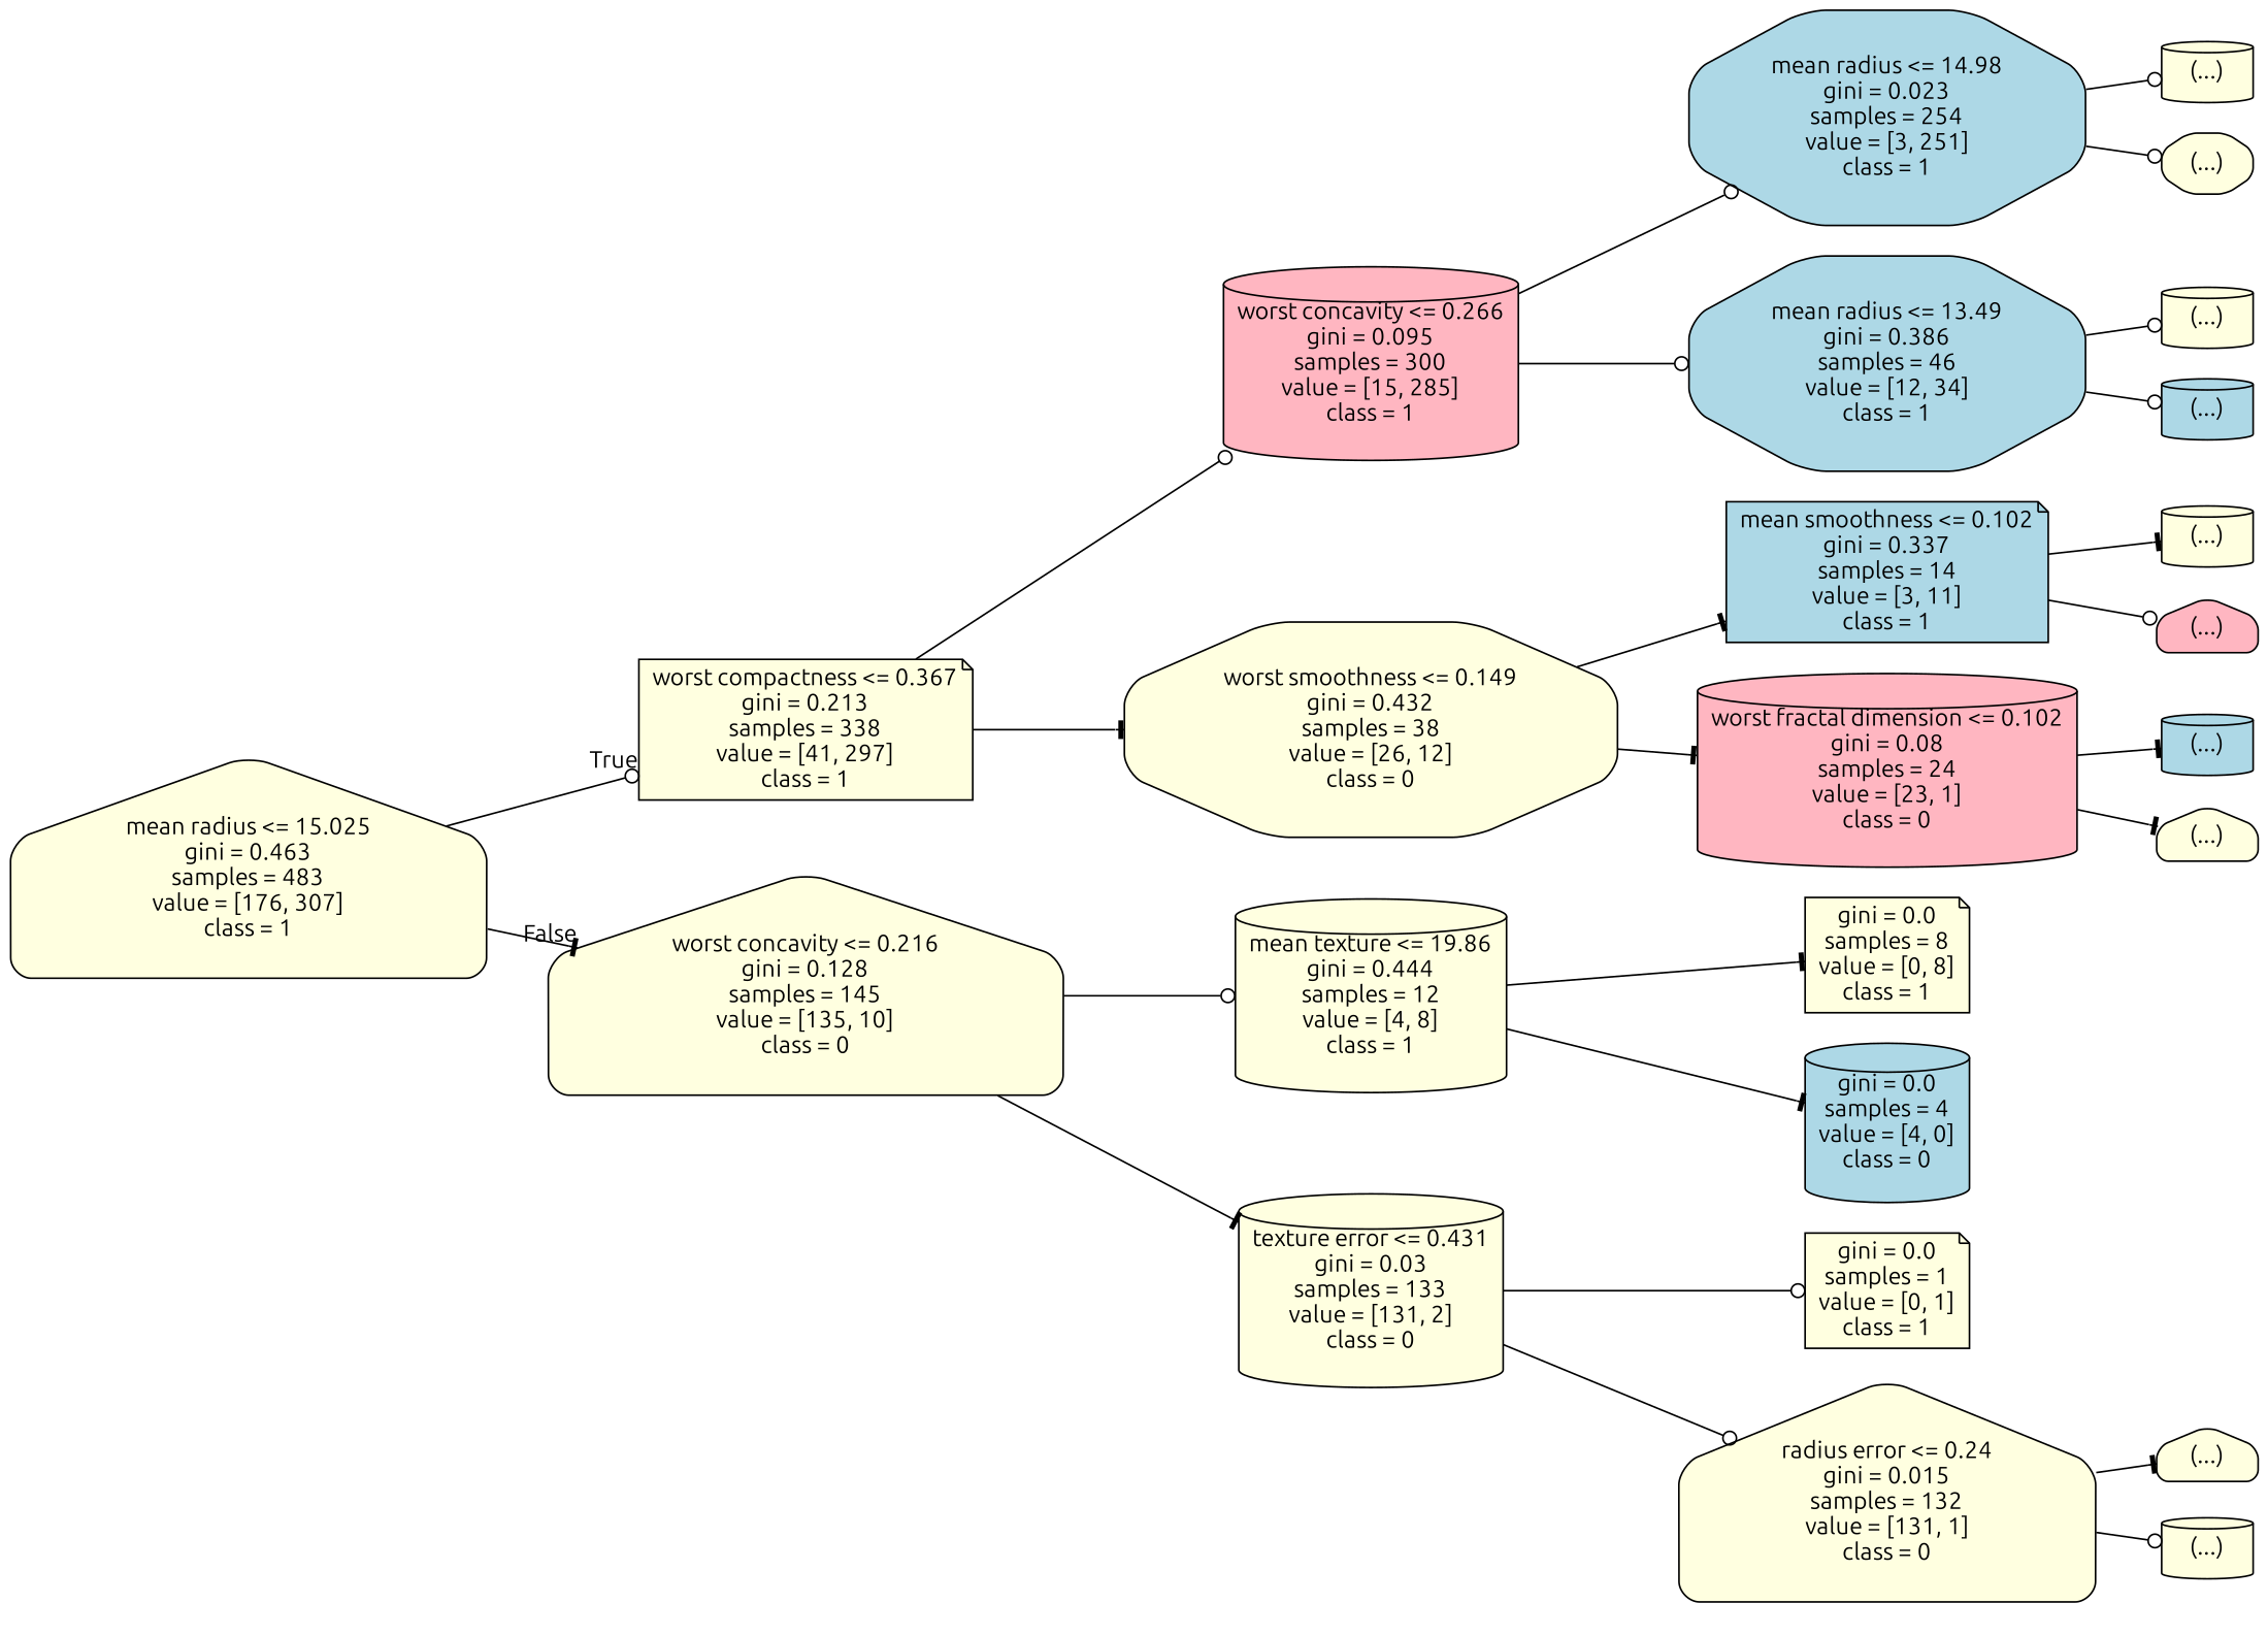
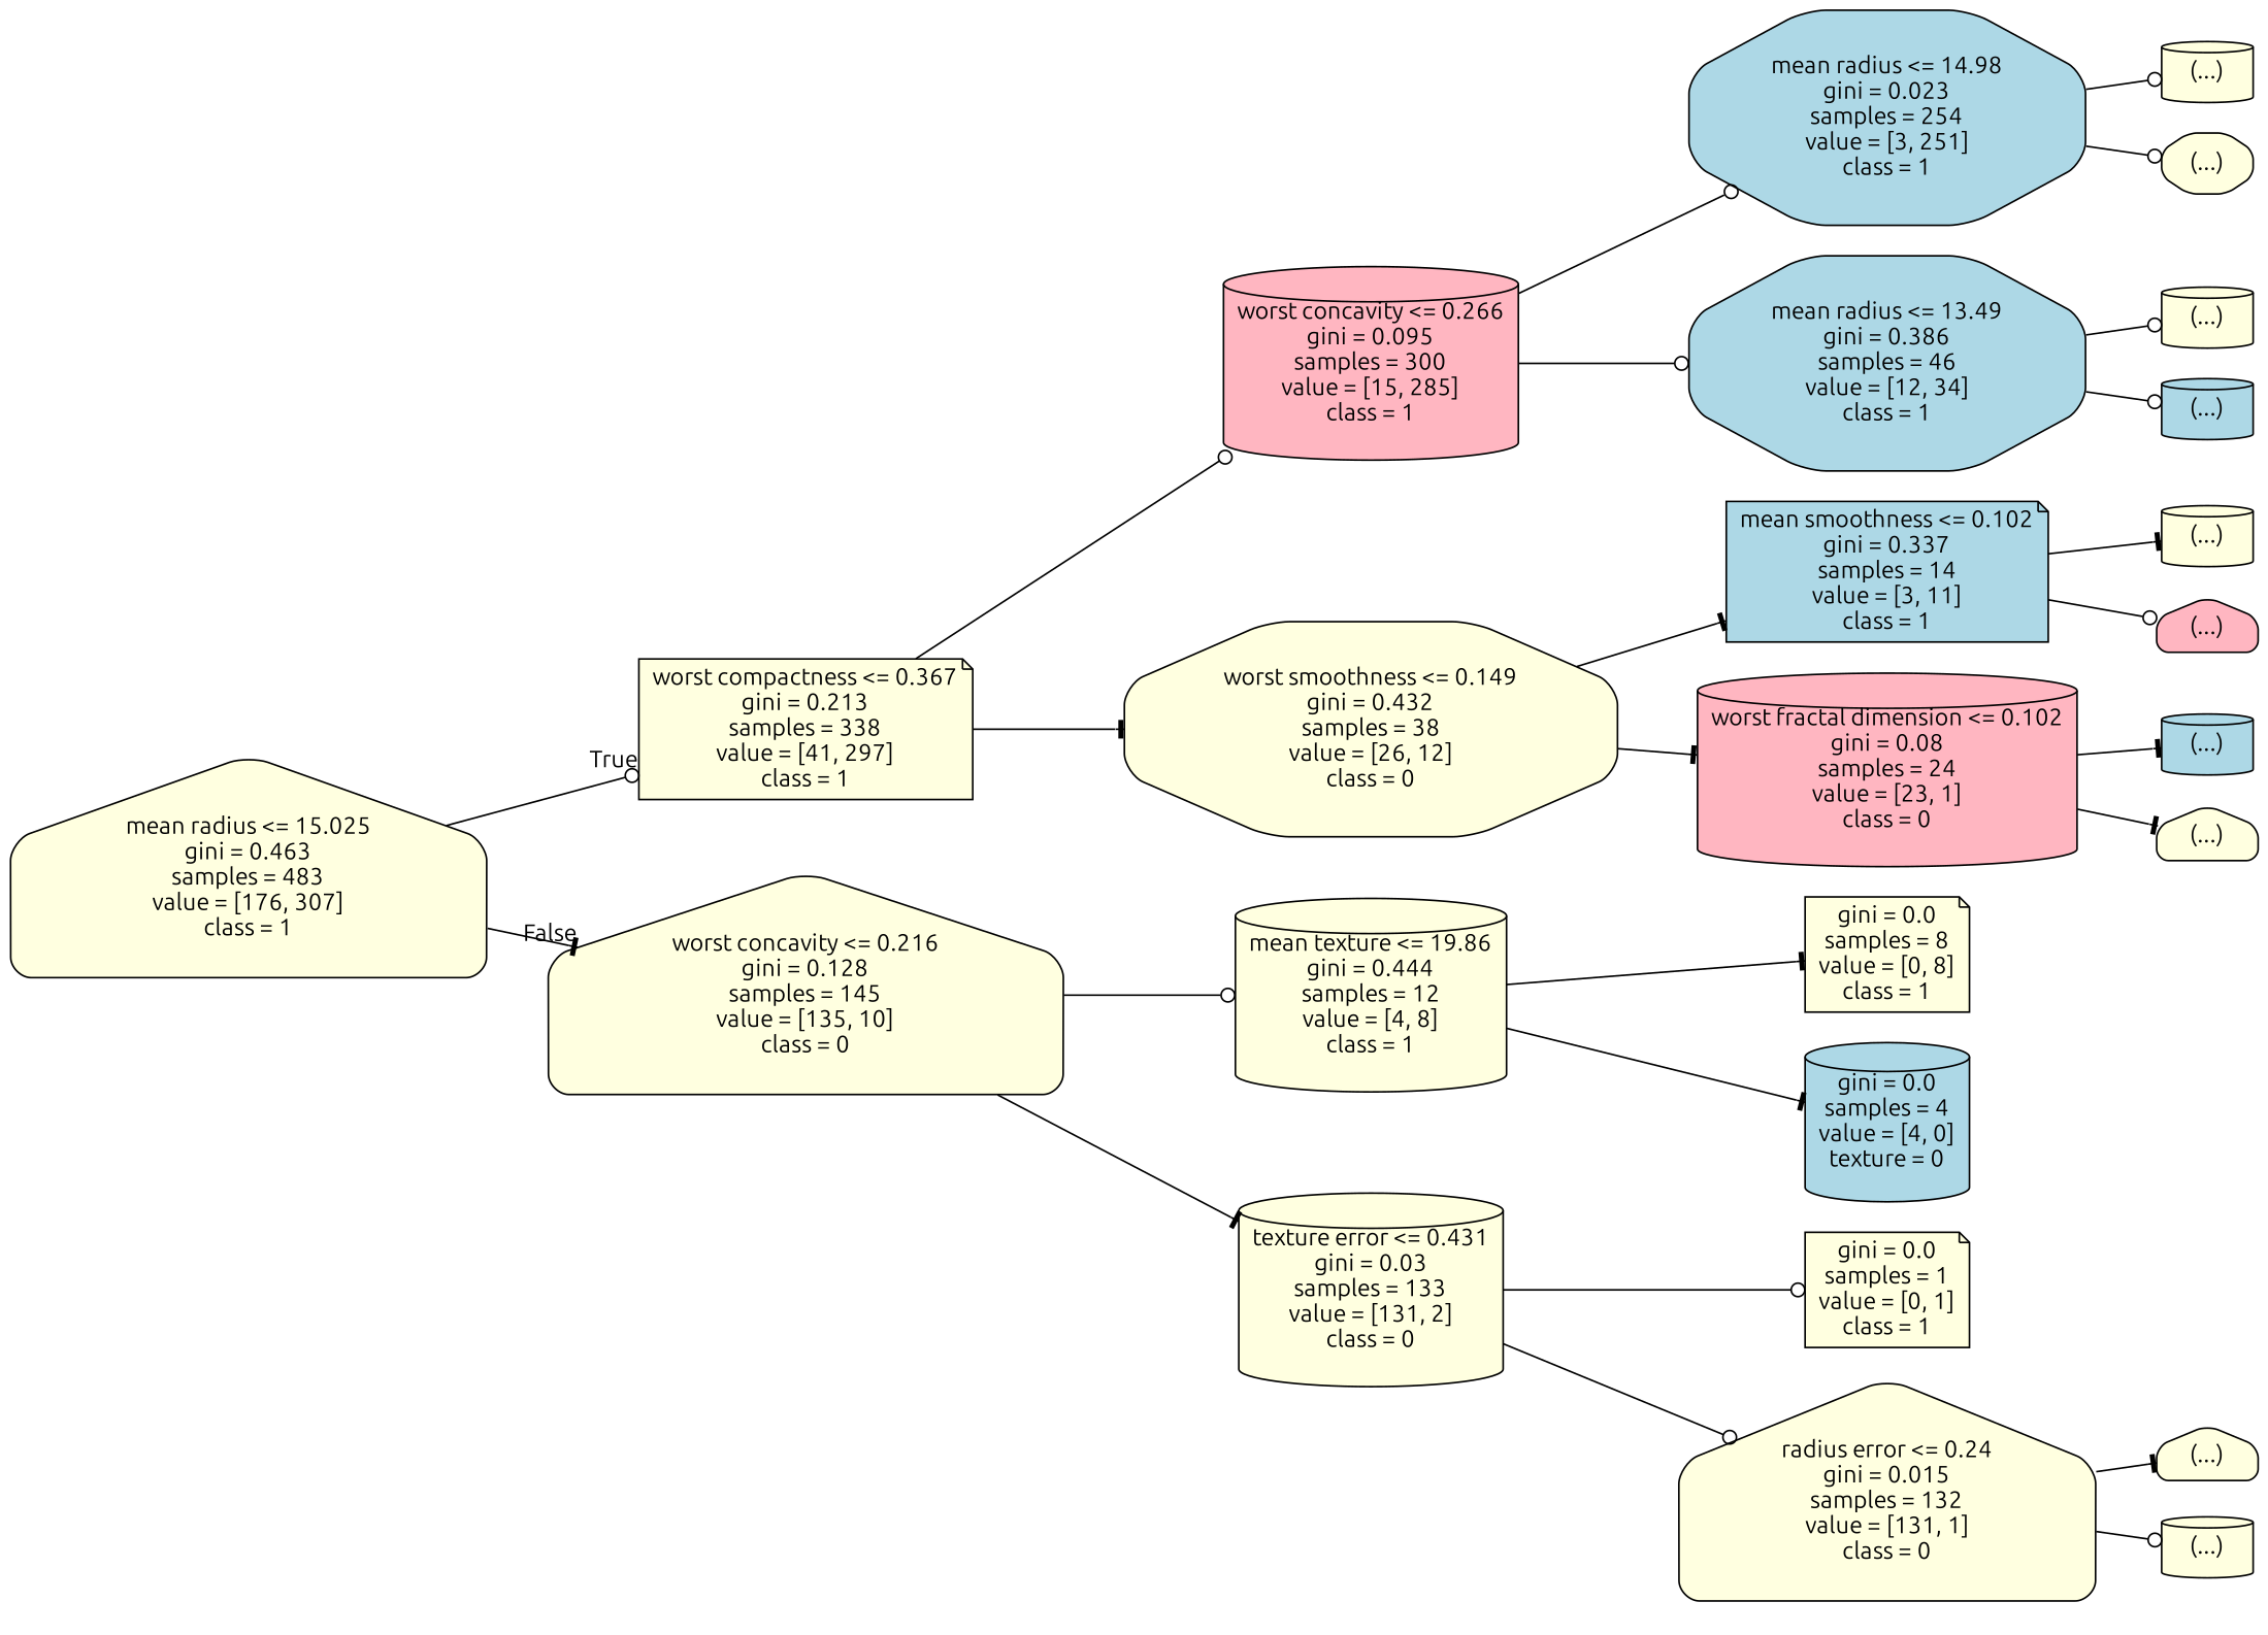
  digraph {
    rankdir=LR
    fontname=Ubuntu
    node [color=black fillcolor=lightyellow fontname=Ubuntu shape=cylinder style="filled, rounded"]
    edge [fontname=Ubuntu arrowhead=odot]
    n1 [label="mean radius <= 15.025\ngini = 0.463\nsamples = 483\nvalue = [176, 307]\nclass = 1" shape=house]
    n2 [label="worst compactness <= 0.367\ngini = 0.213\nsamples = 338\nvalue = [41, 297]\nclass = 1" shape=note]
    n3 [label="worst concavity <= 0.216\ngini = 0.128\nsamples = 145\nvalue = [135, 10]\nclass = 0" shape=house]
    n4 [fillcolor=lightpink label="worst concavity <= 0.266\ngini = 0.095\nsamples = 300\nvalue = [15, 285]\nclass = 1"]
    n5 [label="worst smoothness <= 0.149\ngini = 0.432\nsamples = 38\nvalue = [26, 12]\nclass = 0" shape=octagon]
    n6 [fillcolor=lightblue label="mean radius <= 14.98\ngini = 0.023\nsamples = 254\nvalue = [3, 251]\nclass = 1" shape=octagon]
    n7 [fillcolor=lightblue label="mean radius <= 13.49\ngini = 0.386\nsamples = 46\nvalue = [12, 34]\nclass = 1" shape=octagon]
    n8 [label="(...)"]
    n9 [label="(...)" shape=octagon]
    n10 [label="(...)"]
    n11 [fillcolor=lightblue label="(...)"]
    n12 [fillcolor=lightblue label="mean smoothness <= 0.102\ngini = 0.337\nsamples = 14\nvalue = [3, 11]\nclass = 1" shape=note]
    n13 [fillcolor=lightpink label="worst fractal dimension <= 0.102\ngini = 0.08\nsamples = 24\nvalue = [23, 1]\nclass = 0"]
    n14 [label="(...)"]
    n15 [fillcolor=lightpink label="(...)" shape=house]
    n16 [fillcolor=lightblue label="(...)"]
    n17 [label="(...)" shape=house]
    n18 [label="mean texture <= 19.86\ngini = 0.444\nsamples = 12\nvalue = [4, 8]\nclass = 1"]
    n19 [label="texture error <= 0.431\ngini = 0.03\nsamples = 133\nvalue = [131, 2]\nclass = 0"]
    n20 [label="gini = 0.0\nsamples = 8\nvalue = [0, 8]\nclass = 1" shape=note]
-   n21 [fillcolor=lightblue label="gini = 0.0\nsamples = 4\nvalue = [4, 0]\nclass = 0"]
+   n21 [fillcolor=lightblue label="gini = 0.0\nsamples = 4\nvalue = [4, 0]\ntexture = 0"]
    n22 [label="gini = 0.0\nsamples = 1\nvalue = [0, 1]\nclass = 1" shape=note]
    n23 [label="radius error <= 0.24\ngini = 0.015\nsamples = 132\nvalue = [131, 1]\nclass = 0" shape=house]
    n24 [label="(...)" shape=house]
    n25 [label="(...)"]
    n1 -> n2 [headlabel=True labelangle=45 labeldistance=2.5]
    n1 -> n3 [headlabel=False labelangle=-45 labeldistance=2.5 arrowhead=tee]
    n2 -> n4
    n2 -> n5 [arrowhead=tee]
    n3 -> n18
    n3 -> n19 [arrowhead=tee]
    n4 -> n6
    n4 -> n7
    n5 -> n12 [arrowhead=tee]
    n5 -> n13 [arrowhead=tee]
    n6 -> n8
    n6 -> n9
    n7 -> n10
    n7 -> n11
    n12 -> n14 [arrowhead=tee]
    n12 -> n15
    n13 -> n16 [arrowhead=tee]
    n13 -> n17 [arrowhead=tee]
    n18 -> n20 [arrowhead=tee]
    n18 -> n21 [arrowhead=tee]
    n19 -> n22
    n19 -> n23
    n23 -> n24 [arrowhead=tee]
    n23 -> n25
  }
